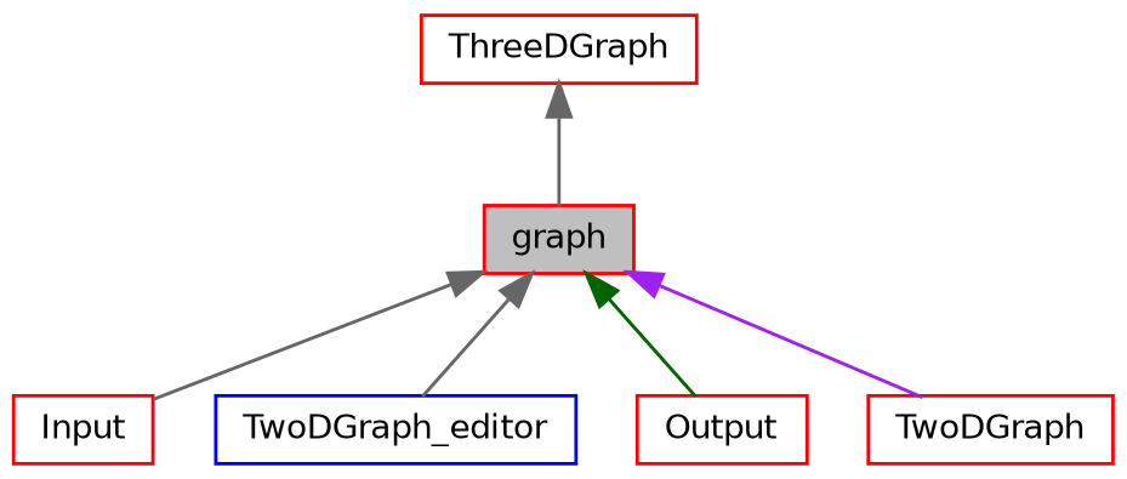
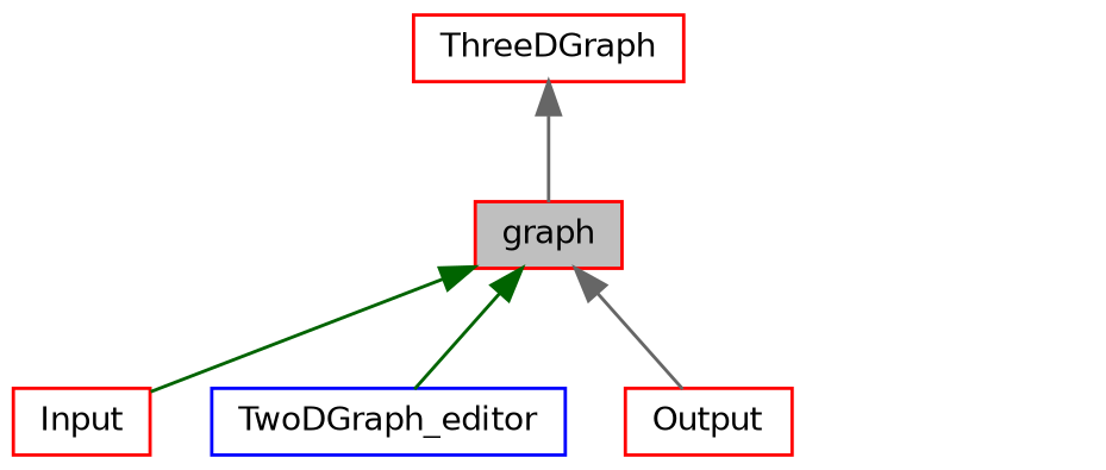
  digraph {
    node [color=red fillcolor=white fontname=Helvetica fontsize=10 shape=record style=filled]
    edge [color=gray40 dir=back fontname=Helvetica fontsize=10 labelfontname=Helvetica labelfontsize=10 style=solid]
    n1 [fillcolor=grey75 fontcolor=black height=0.2 label="graph" width=0.4]
    n2 [height=0.2 label=Input width=0.4]
    n3 [color=blue height=0.2 label=TwoDGraph_editor width=0.4]
    n4 [height=0.2 label=Output width=0.4]
-   n5 [height=0.2 label=TwoDGraph width=0.4]
    n6 [height=0.2 label=ThreeDGraph width=0.4]
-   n1 -> n2
-   n1 -> n3
-   n1 -> n4 [color=darkgreen]
-   n1 -> n5 [color=purple]
+   n1 -> n2 [color=darkgreen]
+   n1 -> n3 [color=darkgreen]
+   n1 -> n4
    n6 -> n1
  }
